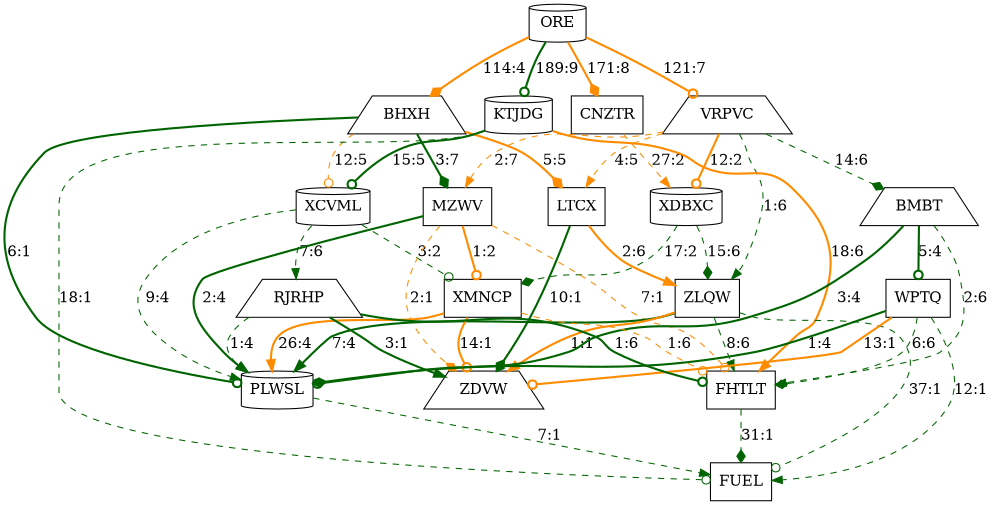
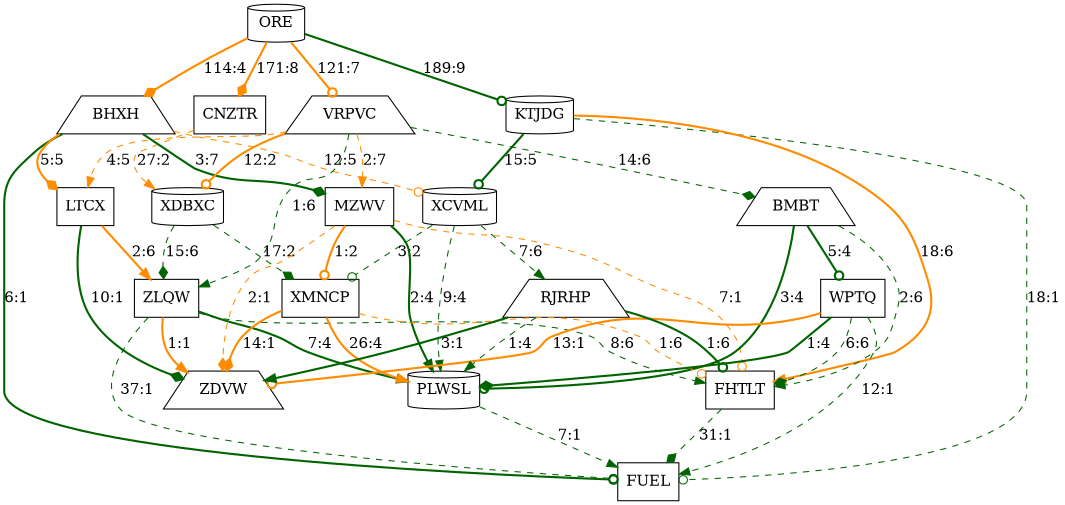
  digraph {
    node [shape=box]
    edge [arrowhead=normal color=darkgreen style=bold]
    ORE [shape=cylinder]
    CNZTR
    BHXH [shape=trapezium]
    VRPVC [shape=trapezium]
    KTJDG [shape=cylinder]
    XDBXC [shape=cylinder]
    FUEL
    XCVML [shape=cylinder]
    MZWV
    LTCX
    ZLQW
    BMBT [shape=trapezium]
    FHTLT
    XMNCP
    PLWSL [shape=cylinder]
    ZDVW [shape=trapezium]
    WPTQ
    RJRHP [shape=trapezium]
    ORE -> CNZTR [arrowhead=diamond color=darkorange label="171:8"]
    ORE -> BHXH [arrowhead=diamond color=darkorange label="114:4"]
    ORE -> VRPVC [arrowhead=odot color=darkorange label="121:7"]
    ORE -> KTJDG [arrowhead=odot label="189:9"]
    CNZTR -> XDBXC [color=darkorange label="27:2" style=dashed]
-   BHXH -> PLWSL [arrowhead=odot label="6:1"]
+   BHXH -> FUEL [arrowhead=odot label="6:1"]
    BHXH -> XCVML [arrowhead=odot color=darkorange label="12:5" style=dashed]
    BHXH -> MZWV [arrowhead=diamond label="3:7"]
    BHXH -> LTCX [arrowhead=diamond color=darkorange label="5:5"]
    VRPVC -> XDBXC [arrowhead=odot color=darkorange label="12:2"]
    VRPVC -> MZWV [color=darkorange label="2:7" style=dashed]
    VRPVC -> LTCX [color=darkorange label="4:5" style=dashed]
    VRPVC -> ZLQW [label="1:6" style=dashed]
    VRPVC -> BMBT [arrowhead=diamond label="14:6" style=dashed]
    KTJDG -> FUEL [arrowhead=odot label="18:1" style=dashed]
    KTJDG -> XCVML [arrowhead=odot label="15:5"]
    KTJDG -> FHTLT [color=darkorange label="18:6"]
    XDBXC -> ZLQW [arrowhead=diamond label="15:6" style=dashed]
    XDBXC -> XMNCP [arrowhead=diamond label="17:2" style=dashed]
    XCVML -> XMNCP [arrowhead=odot label="3:2" style=dashed]
    XCVML -> PLWSL [label="9:4" style=dashed]
    XCVML -> RJRHP [label="7:6" style=dashed]
    MZWV -> FHTLT [arrowhead=odot color=darkorange label="7:1" style=dashed]
    MZWV -> XMNCP [arrowhead=odot color=darkorange label="1:2"]
    MZWV -> PLWSL [label="2:4"]
    MZWV -> ZDVW [arrowhead=diamond color=darkorange label="2:1" style=dashed]
    LTCX -> ZLQW [color=darkorange label="2:6"]
    LTCX -> ZDVW [arrowhead=diamond label="10:1"]
    ZLQW -> FUEL [arrowhead=odot label="37:1" style=dashed]
    ZLQW -> FHTLT [label="8:6" style=dashed]
    ZLQW -> PLWSL [label="7:4"]
    ZLQW -> ZDVW [color=darkorange label="1:1"]
    BMBT -> FHTLT [label="2:6" style=dashed]
    BMBT -> PLWSL [arrowhead=odot label="3:4"]
    BMBT -> WPTQ [arrowhead=odot label="5:4"]
    FHTLT -> FUEL [arrowhead=diamond label="31:1" style=dashed]
    XMNCP -> FHTLT [arrowhead=odot color=darkorange label="1:6" style=dashed]
    XMNCP -> PLWSL [color=darkorange label="26:4"]
-   XMNCP -> ZDVW [arrowhead=odot color=darkorange label="14:1"]
+   XMNCP -> ZDVW [arrowhead=diamond color=darkorange label="14:1"]
    PLWSL -> FUEL [label="7:1" style=dashed]
    WPTQ -> FUEL [label="12:1" style=dashed]
    WPTQ -> FHTLT [arrowhead=diamond label="6:6" style=dashed]
    WPTQ -> PLWSL [arrowhead=diamond label="1:4"]
    WPTQ -> ZDVW [arrowhead=odot color=darkorange label="13:1"]
    RJRHP -> FHTLT [arrowhead=odot label="1:6"]
    RJRHP -> PLWSL [label="1:4" style=dashed]
    RJRHP -> ZDVW [label="3:1"]
  }
